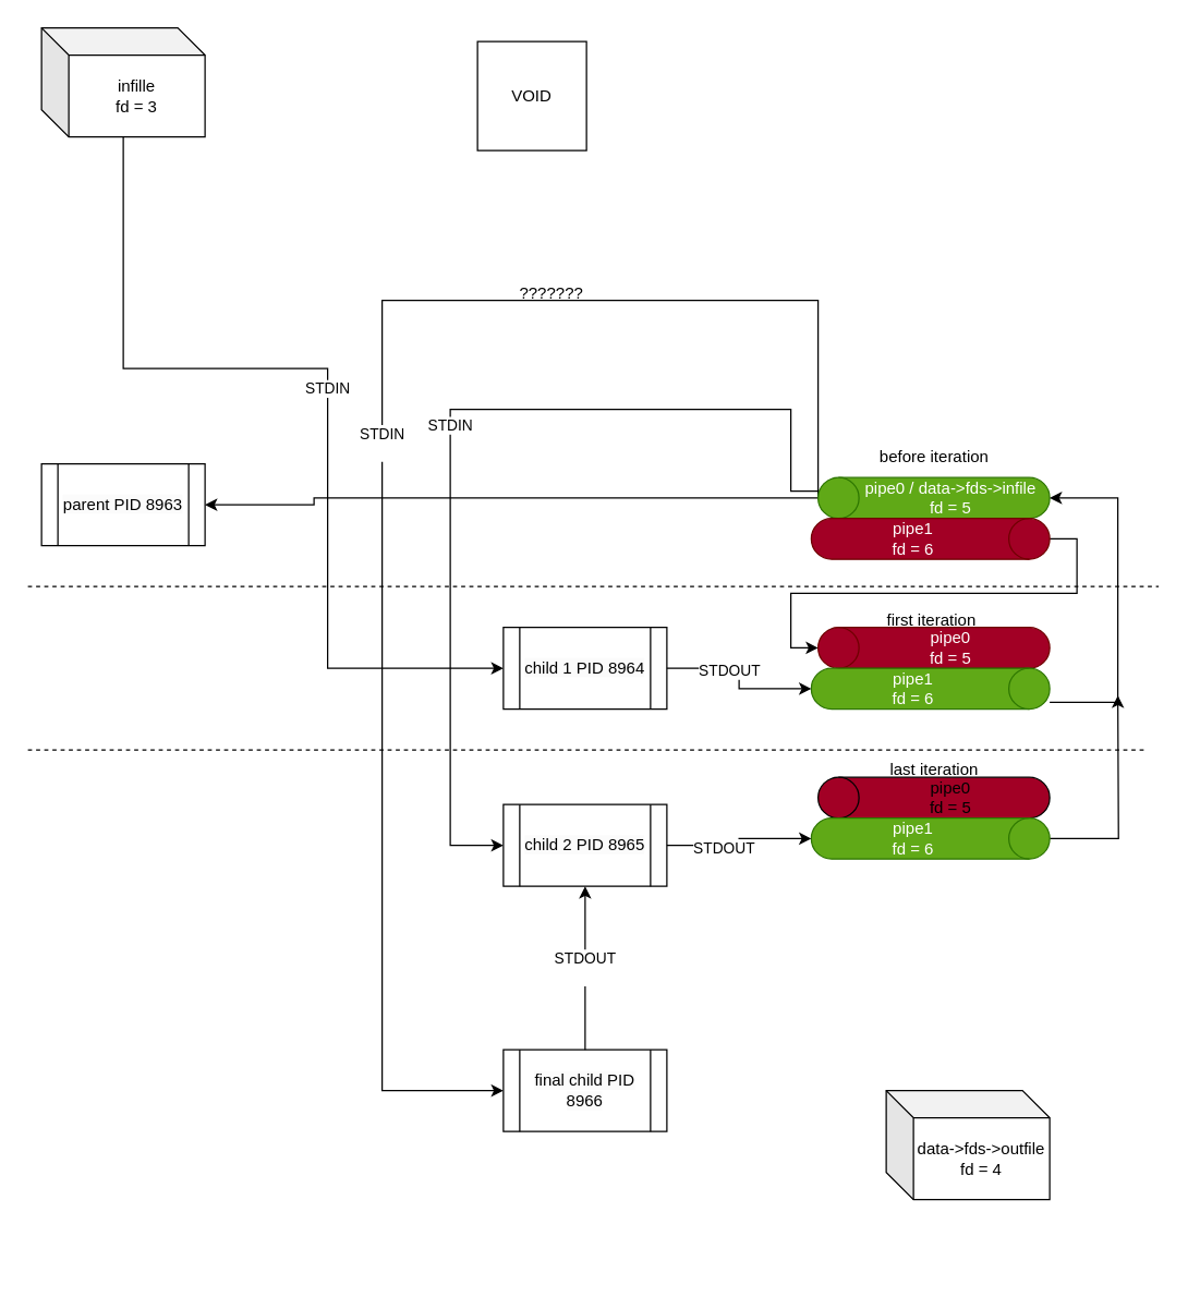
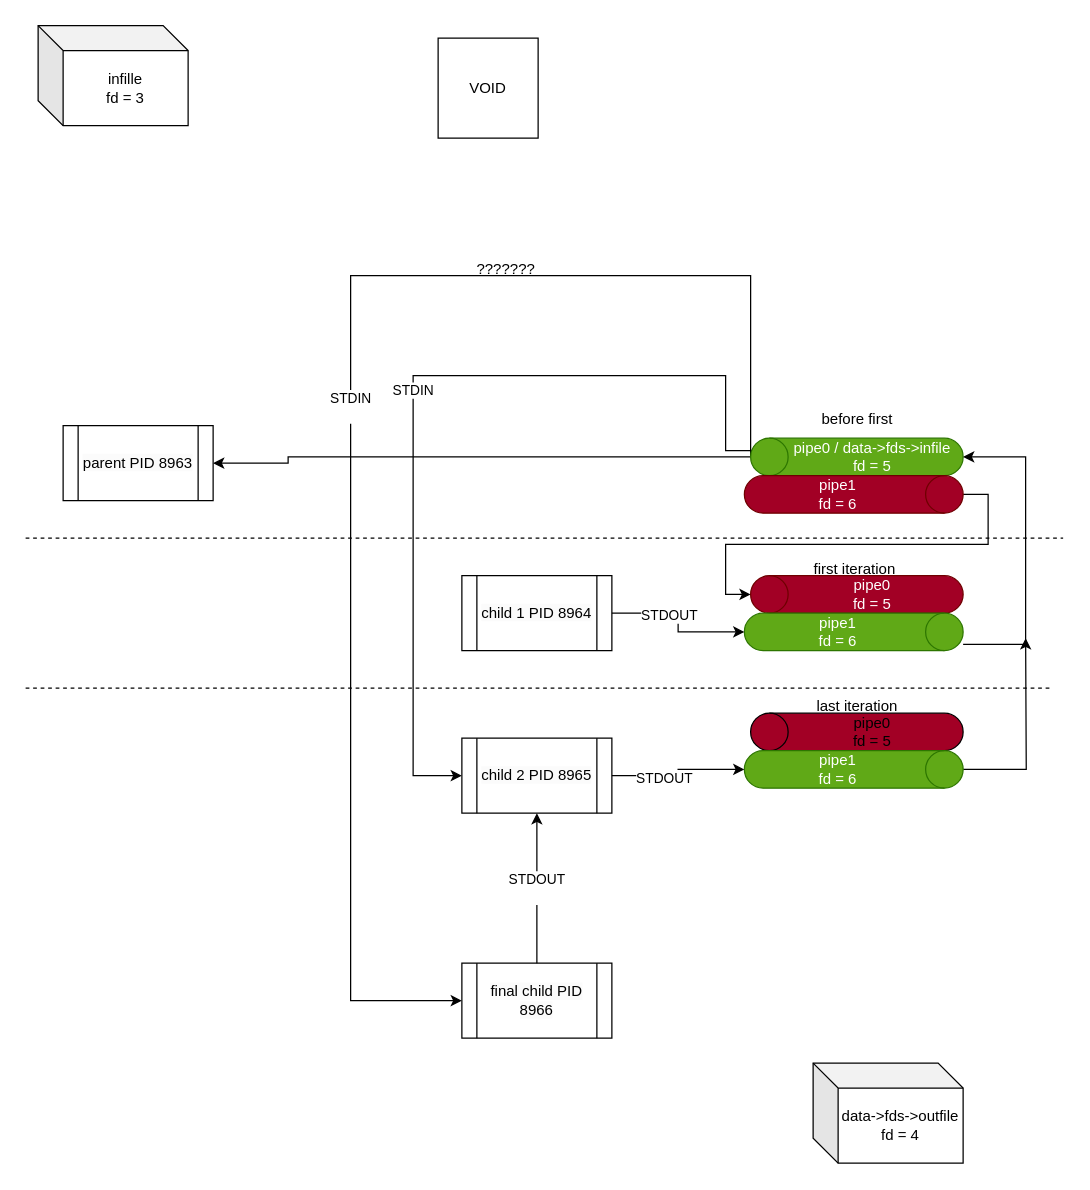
  <mxCell id="0" />
  <mxCell id="1" parent="0" />
  <mxCell id="2" style="edgeStyle=orthogonalEdgeStyle;rounded=0;orthogonalLoop=1;jettySize=auto;html=1;entryX=1;entryY=0.5;entryDx=0;entryDy=0;" parent="1" source="4" target="11" edge="1"><mxGeometry relative="1" as="geometry"><mxPoint x="230" y="370" as="targetPoint" /><Array as="points"><mxPoint x="230" y="365" /><mxPoint x="230" y="370" /></Array></mxGeometry></mxCell>
  <mxCell id="3" value="STDIN" style="edgeStyle=orthogonalEdgeStyle;rounded=0;orthogonalLoop=1;jettySize=auto;html=1;entryX=0;entryY=0.5;entryDx=0;entryDy=0;exitX=0.5;exitY=0;exitDx=0;exitDy=0;exitPerimeter=0;" parent="1" source="4" target="13" edge="1"><mxGeometry relative="1" as="geometry"><mxPoint x="320" y="700" as="targetPoint" /><Array as="points"><mxPoint x="600" y="360" /><mxPoint x="580" y="360" /><mxPoint x="580" y="300" /><mxPoint x="330" y="300" /><mxPoint x="330" y="620" /></Array></mxGeometry></mxCell>
  <mxCell id="4" value="pipe0 / data-&gt;fds-&gt;infile&lt;div&gt;fd = 5&lt;/div&gt;" style="shape=cylinder3;whiteSpace=wrap;html=1;boundedLbl=1;backgroundOutline=1;size=15;direction=north;fillColor=#60a917;fontColor=#ffffff;strokeColor=#2D7600;" parent="1" vertex="1"><mxGeometry x="600" y="350" width="170" height="30" as="geometry" /></mxCell>
- <mxCell id="5" value="STDIN" style="edgeStyle=orthogonalEdgeStyle;rounded=0;orthogonalLoop=1;jettySize=auto;html=1;entryX=0;entryY=0.5;entryDx=0;entryDy=0;" parent="1" source="7" target="12" edge="1"><mxGeometry relative="1" as="geometry"><Array as="points"><mxPoint x="240" y="270" /><mxPoint x="240" y="490" /></Array></mxGeometry></mxCell>
  <mxCell id="6" value="STDIN&lt;div&gt;&lt;br&gt;&lt;/div&gt;" style="edgeStyle=orthogonalEdgeStyle;rounded=0;orthogonalLoop=1;jettySize=auto;html=1;entryX=0;entryY=0.5;entryDx=0;entryDy=0;" parent="1" target="14" edge="1"><mxGeometry relative="1" as="geometry"><Array as="points"><mxPoint x="600" y="220" /><mxPoint x="280" y="220" /><mxPoint x="280" y="800" /></Array><mxPoint x="600" y="360" as="sourcePoint" /></mxGeometry></mxCell>
  <mxCell id="7" value="infille&lt;div&gt;fd = 3&lt;/div&gt;" style="shape=cube;whiteSpace=wrap;html=1;boundedLbl=1;backgroundOutline=1;darkOpacity=0.05;darkOpacity2=0.1;" parent="1" vertex="1"><mxGeometry x="30" y="20" width="120" height="80" as="geometry" /></mxCell>
- <mxCell id="8" value="data-&gt;fds-&gt;outfile&lt;div&gt;fd = 4&lt;/div&gt;" style="shape=cube;whiteSpace=wrap;html=1;boundedLbl=1;backgroundOutline=1;darkOpacity=0.05;darkOpacity2=0.1;" parent="1" vertex="1"><mxGeometry x="650" y="800" width="120" height="80" as="geometry" /></mxCell>
+ <mxCell id="8" value="data-&gt;fds-&gt;outfile&lt;div&gt;fd = 4&lt;/div&gt;" style="shape=cube;whiteSpace=wrap;html=1;boundedLbl=1;backgroundOutline=1;darkOpacity=0.05;darkOpacity2=0.1;" parent="1" vertex="1"><mxGeometry x="650" y="850" width="120" height="80" as="geometry" /></mxCell>
  <mxCell id="9" style="edgeStyle=orthogonalEdgeStyle;rounded=0;orthogonalLoop=1;jettySize=auto;html=1;entryX=0.5;entryY=0;entryDx=0;entryDy=0;entryPerimeter=0;exitX=0.5;exitY=0;exitDx=0;exitDy=0;exitPerimeter=0;" parent="1" source="10" target="15" edge="1"><mxGeometry relative="1" as="geometry"><mxPoint x="560" y="450" as="targetPoint" /></mxGeometry></mxCell>
  <mxCell id="10" value="pipe1&lt;div&gt;fd = 6&lt;/div&gt;" style="shape=cylinder3;whiteSpace=wrap;html=1;boundedLbl=1;backgroundOutline=1;size=15;direction=south;fillColor=light-dark(#A20025,#FF3333);fontColor=#ffffff;strokeColor=#6F0000;" parent="1" vertex="1"><mxGeometry x="595" y="380" width="175" height="30" as="geometry" /></mxCell>
- <mxCell id="11" value="&lt;span style=&quot;color: rgb(0, 0, 0); font-family: Helvetica; font-size: 12px; font-style: normal; font-variant-ligatures: normal; font-variant-caps: normal; font-weight: 400; letter-spacing: normal; orphans: 2; text-align: center; text-indent: 0px; text-transform: none; widows: 2; word-spacing: 0px; -webkit-text-stroke-width: 0px; white-space: normal; background-color: rgb(251, 251, 251); text-decoration-thickness: initial; text-decoration-style: initial; text-decoration-color: initial; display: inline !important; float: none;&quot;&gt;parent PID 8963&lt;/span&gt;" style="shape=process;whiteSpace=wrap;html=1;backgroundOutline=1;" parent="1" vertex="1"><mxGeometry x="30" y="340" width="120" height="60" as="geometry" /></mxCell>
+ <mxCell id="11" value="&lt;span style=&quot;color: rgb(0, 0, 0); font-family: Helvetica; font-size: 12px; font-style: normal; font-variant-ligatures: normal; font-variant-caps: normal; font-weight: 400; letter-spacing: normal; orphans: 2; text-align: center; text-indent: 0px; text-transform: none; widows: 2; word-spacing: 0px; -webkit-text-stroke-width: 0px; white-space: normal; background-color: rgb(251, 251, 251); text-decoration-thickness: initial; text-decoration-style: initial; text-decoration-color: initial; display: inline !important; float: none;&quot;&gt;parent PID 8963&lt;/span&gt;" style="shape=process;whiteSpace=wrap;html=1;backgroundOutline=1;" parent="1" vertex="1"><mxGeometry x="50" y="340" width="120" height="60" as="geometry" /></mxCell>
  <mxCell id="12" value="&lt;span style=&quot;color: rgb(0, 0, 0); font-family: Helvetica; font-size: 12px; font-style: normal; font-variant-ligatures: normal; font-variant-caps: normal; font-weight: 400; letter-spacing: normal; orphans: 2; text-align: center; text-indent: 0px; text-transform: none; widows: 2; word-spacing: 0px; -webkit-text-stroke-width: 0px; white-space: normal; background-color: rgb(251, 251, 251); text-decoration-thickness: initial; text-decoration-style: initial; text-decoration-color: initial; display: inline !important; float: none;&quot;&gt;child 1 PID 8964&lt;/span&gt;" style="shape=process;whiteSpace=wrap;html=1;backgroundOutline=1;" parent="1" vertex="1"><mxGeometry x="369" y="460" width="120" height="60" as="geometry" /></mxCell>
  <mxCell id="13" value="&lt;span style=&quot;color: rgb(0, 0, 0); font-family: Helvetica; font-size: 12px; font-style: normal; font-variant-ligatures: normal; font-variant-caps: normal; font-weight: 400; letter-spacing: normal; orphans: 2; text-align: center; text-indent: 0px; text-transform: none; widows: 2; word-spacing: 0px; -webkit-text-stroke-width: 0px; white-space: normal; background-color: rgb(251, 251, 251); text-decoration-thickness: initial; text-decoration-style: initial; text-decoration-color: initial; display: inline !important; float: none;&quot;&gt;child 2 PID 8965&lt;/span&gt;" style="shape=process;whiteSpace=wrap;html=1;backgroundOutline=1;" parent="1" vertex="1"><mxGeometry x="369" y="590" width="120" height="60" as="geometry" /></mxCell>
  <mxCell id="14" value="&lt;span style=&quot;color: rgb(0, 0, 0); font-family: Helvetica; font-size: 12px; font-style: normal; font-variant-ligatures: normal; font-variant-caps: normal; font-weight: 400; letter-spacing: normal; orphans: 2; text-align: center; text-indent: 0px; text-transform: none; widows: 2; word-spacing: 0px; -webkit-text-stroke-width: 0px; white-space: normal; background-color: rgb(251, 251, 251); text-decoration-thickness: initial; text-decoration-style: initial; text-decoration-color: initial; display: inline !important; float: none;&quot;&gt;final child PID 8966&lt;/span&gt;" style="shape=process;whiteSpace=wrap;html=1;backgroundOutline=1;" parent="1" vertex="1"><mxGeometry x="369" y="770" width="120" height="60" as="geometry" /></mxCell>
  <mxCell id="15" value="pipe0&lt;div&gt;fd = 5&lt;/div&gt;" style="shape=cylinder3;whiteSpace=wrap;html=1;boundedLbl=1;backgroundOutline=1;size=15;direction=north;fillColor=light-dark(#A20025,#FF3333);fontColor=#ffffff;strokeColor=#6F0000;" parent="1" vertex="1"><mxGeometry x="600" y="460" width="170" height="30" as="geometry" /></mxCell>
  <mxCell id="16" style="edgeStyle=orthogonalEdgeStyle;rounded=0;orthogonalLoop=1;jettySize=auto;html=1;entryX=0.5;entryY=1;entryDx=0;entryDy=0;entryPerimeter=0;" parent="1" source="17" target="4" edge="1"><mxGeometry relative="1" as="geometry"><mxPoint x="820" y="515" as="targetPoint" /><Array as="points"><mxPoint x="820" y="515" /><mxPoint x="820" y="365" /></Array></mxGeometry></mxCell>
  <mxCell id="17" value="pipe1&lt;div&gt;fd = 6&lt;/div&gt;" style="shape=cylinder3;whiteSpace=wrap;html=1;boundedLbl=1;backgroundOutline=1;size=15;direction=south;fillColor=#60a917;fontColor=#ffffff;strokeColor=#2D7600;" parent="1" vertex="1"><mxGeometry x="595" y="490" width="175" height="30" as="geometry" /></mxCell>
  <mxCell id="18" style="edgeStyle=orthogonalEdgeStyle;rounded=0;orthogonalLoop=1;jettySize=auto;html=1;entryX=0.5;entryY=1;entryDx=0;entryDy=0;entryPerimeter=0;" parent="1" source="12" target="17" edge="1"><mxGeometry relative="1" as="geometry" /></mxCell>
  <mxCell id="19" value="STDOUT" style="edgeLabel;html=1;align=center;verticalAlign=middle;resizable=0;points=[];" parent="18" vertex="1" connectable="0"><mxGeometry x="-0.261" y="-1" relative="1" as="geometry"><mxPoint as="offset" /></mxGeometry></mxCell>
  <mxCell id="20" value="STDOUT&lt;div&gt;&lt;br&gt;&lt;/div&gt;" style="edgeStyle=orthogonalEdgeStyle;rounded=0;orthogonalLoop=1;jettySize=auto;html=1;" parent="1" source="14" target="13" edge="1"><mxGeometry relative="1" as="geometry" /></mxCell>
  <mxCell id="21" value="pipe0&lt;div&gt;fd = 5&lt;br&gt;&lt;/div&gt;" style="shape=cylinder3;whiteSpace=wrap;html=1;boundedLbl=1;backgroundOutline=1;size=15;direction=north;fillColor=light-dark(#A20025,#FF3333);" parent="1" vertex="1"><mxGeometry x="600" y="570" width="170" height="30" as="geometry" /></mxCell>
  <mxCell id="22" style="edgeStyle=orthogonalEdgeStyle;rounded=0;orthogonalLoop=1;jettySize=auto;html=1;" parent="1" source="23" edge="1"><mxGeometry relative="1" as="geometry"><mxPoint x="820" y="510" as="targetPoint" /></mxGeometry></mxCell>
  <mxCell id="23" value="pipe1&lt;div&gt;fd = 6&lt;/div&gt;" style="shape=cylinder3;whiteSpace=wrap;html=1;boundedLbl=1;backgroundOutline=1;size=15;direction=south;fillColor=#60a917;fontColor=#ffffff;strokeColor=#2D7600;" parent="1" vertex="1"><mxGeometry x="595" y="600" width="175" height="30" as="geometry" /></mxCell>
  <mxCell id="24" style="edgeStyle=orthogonalEdgeStyle;rounded=0;orthogonalLoop=1;jettySize=auto;html=1;entryX=0.5;entryY=1;entryDx=0;entryDy=0;entryPerimeter=0;exitX=1;exitY=0.5;exitDx=0;exitDy=0;" parent="1" source="13" target="23" edge="1"><mxGeometry relative="1" as="geometry"><mxPoint x="500" y="600" as="sourcePoint" /><mxPoint x="586" y="615" as="targetPoint" /></mxGeometry></mxCell>
  <mxCell id="25" value="STDOUT" style="edgeLabel;html=1;align=center;verticalAlign=middle;resizable=0;points=[];" parent="24" vertex="1" connectable="0"><mxGeometry x="-0.261" y="-1" relative="1" as="geometry"><mxPoint as="offset" /></mxGeometry></mxCell>
- <mxCell id="26" value="&lt;div&gt;before iteration&lt;/div&gt;" style="text;html=1;align=center;verticalAlign=middle;resizable=0;points=[];autosize=1;strokeColor=none;fillColor=none;" vertex="1" parent="1"><mxGeometry x="635" y="320" width="100" height="30" as="geometry" /></mxCell>
+ <mxCell id="26" value="&lt;div&gt;before first&lt;/div&gt;" style="text;html=1;align=center;verticalAlign=middle;resizable=0;points=[];autosize=1;strokeColor=none;fillColor=none;" vertex="1" parent="1"><mxGeometry x="635" y="320" width="100" height="30" as="geometry" /></mxCell>
  <mxCell id="27" value="first iteration" style="text;html=1;align=center;verticalAlign=middle;resizable=0;points=[];autosize=1;strokeColor=none;fillColor=none;" vertex="1" parent="1"><mxGeometry x="637.5" y="440" width="90" height="30" as="geometry" /></mxCell>
  <mxCell id="28" value="&lt;div&gt;last iteration&lt;/div&gt;" style="text;html=1;align=center;verticalAlign=middle;resizable=0;points=[];autosize=1;strokeColor=none;fillColor=none;" vertex="1" parent="1"><mxGeometry x="640" y="550" width="90" height="30" as="geometry" /></mxCell>
  <mxCell id="29" value="VOID" style="whiteSpace=wrap;html=1;aspect=fixed;rounded=0;" vertex="1" parent="1"><mxGeometry x="350" y="30" width="80" height="80" as="geometry" /></mxCell>
  <mxCell id="30" value="???????" style="text;html=1;align=center;verticalAlign=middle;resizable=0;points=[];autosize=1;strokeColor=none;fillColor=none;rotation=0;" vertex="1" parent="1"><mxGeometry x="369" y="200" width="70" height="30" as="geometry" /></mxCell>
  <mxCell id="31" value="" style="endArrow=none;dashed=1;html=1;rounded=0;" edge="1" parent="1"><mxGeometry width="50" height="50" relative="1" as="geometry"><mxPoint y="430" as="sourcePoint" x="20" /><mxPoint x="850" y="430" as="targetPoint" /></mxGeometry></mxCell>
  <mxCell id="32" value="" style="endArrow=none;dashed=1;html=1;rounded=0;" edge="1" parent="1"><mxGeometry width="50" height="50" relative="1" as="geometry"><mxPoint y="550" as="sourcePoint" x="20" /><mxPoint x="840" y="550" as="targetPoint" /><Array as="points"><mxPoint x="440" y="550" /></Array></mxGeometry></mxCell>
